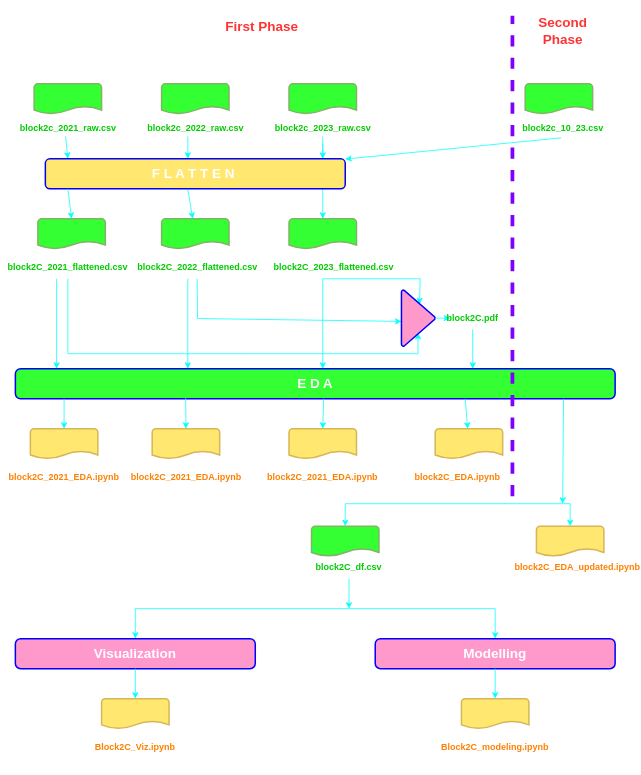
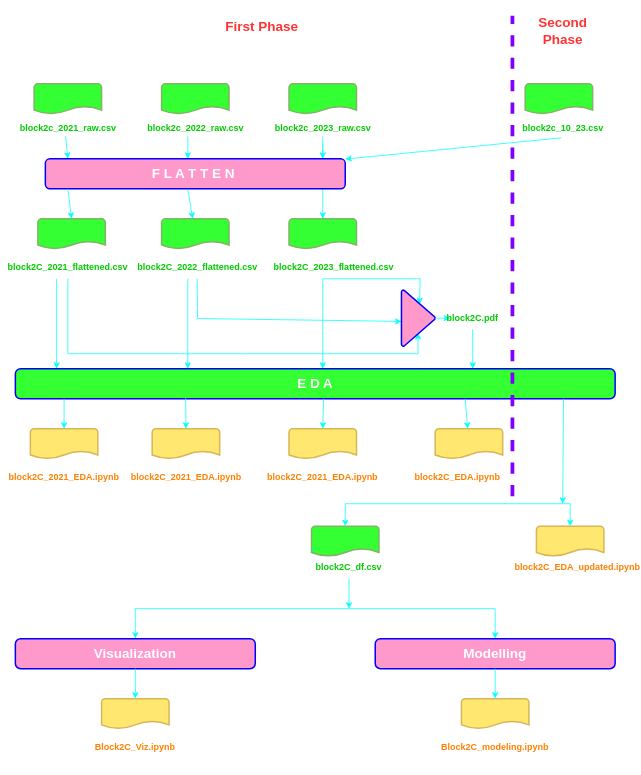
  <mxCell id="0" />
  <mxCell id="1" parent="0" />
  <mxCell id="2" value="block2c_2021_raw.csv&lt;br&gt;" style="text;html=1;align=center;verticalAlign=middle;resizable=0;points=[];autosize=1;strokeColor=none;fillColor=none;fontColor=#00CC00;fontStyle=1" vertex="1" parent="1"><mxGeometry y="161" width="140" height="20" as="geometry" x="20" /></mxCell>
  <mxCell id="3" value="block2c_2022_raw.csv" style="text;html=1;align=center;verticalAlign=middle;resizable=0;points=[];autosize=1;strokeColor=none;fillColor=none;fontColor=#00CC00;fontStyle=1" vertex="1" parent="1"><mxGeometry x="190" y="161" width="140" height="20" as="geometry" /></mxCell>
  <mxCell id="4" value="" style="edgeStyle=orthogonalEdgeStyle;rounded=0;orthogonalLoop=1;jettySize=auto;html=1;fontColor=#00FFFF;strokeColor=#00FFFF;" edge="1" parent="1" source="5" target="14"><mxGeometry relative="1" as="geometry" /></mxCell>
  <mxCell id="5" value="block2c_2023_raw.csv" style="text;html=1;align=center;verticalAlign=middle;resizable=0;points=[];autosize=1;strokeColor=none;fillColor=none;fontStyle=1;fontColor=#00CC00;" vertex="1" parent="1"><mxGeometry x="360" y="161" width="140" height="20" as="geometry" /></mxCell>
  <mxCell id="6" value="" style="endArrow=classic;html=1;rounded=0;fontColor=#00FFFF;strokeColor=#00FFFF;exitX=0.479;exitY=1;exitDx=0;exitDy=0;exitPerimeter=0;" edge="1" parent="1" source="2"><mxGeometry width="50" height="50" relative="1" as="geometry"><mxPoint x="90" y="191" as="sourcePoint" /><mxPoint x="90" y="211" as="targetPoint" /></mxGeometry></mxCell>
  <mxCell id="7" value="" style="endArrow=classic;html=1;rounded=0;fontColor=#00FFFF;strokeColor=#00FFFF;exitX=0.429;exitY=1;exitDx=0;exitDy=0;exitPerimeter=0;" edge="1" parent="1" source="3"><mxGeometry width="50" height="50" relative="1" as="geometry"><mxPoint x="249.5" y="191" as="sourcePoint" /><mxPoint x="250" y="211" as="targetPoint" /></mxGeometry></mxCell>
  <mxCell id="8" value="" style="endArrow=classic;html=1;rounded=0;fontColor=#00FFFF;strokeColor=#00FFFF;" edge="1" parent="1"><mxGeometry width="50" height="50" relative="1" as="geometry"><mxPoint x="430" y="191" as="sourcePoint" /><mxPoint x="430" y="211" as="targetPoint" /></mxGeometry></mxCell>
- <mxCell id="9" value="F L A T T E N&amp;nbsp;" style="whiteSpace=wrap;html=1;rounded=1;strokeWidth=2;strokeColor=#0000FF;fontStyle=1;fontSize=18;spacing=5;fontColor=#FFFFFF;labelBackgroundColor=none;fillColor=#ffe770;" vertex="1" parent="1"><mxGeometry x="60" y="211" width="400" height="40" as="geometry" /></mxCell>
+ <mxCell id="9" value="F L A T T E N&amp;nbsp;" style="whiteSpace=wrap;html=1;rounded=1;strokeWidth=2;strokeColor=#0000FF;fontStyle=1;fontSize=18;spacing=5;fontColor=#FFFFFF;labelBackgroundColor=none;fillColor=#FF99CC;" vertex="1" parent="1"><mxGeometry x="60" y="211" width="400" height="40" as="geometry" /></mxCell>
  <mxCell id="10" value="" style="endArrow=classic;html=1;rounded=0;exitX=0.075;exitY=1;exitDx=0;exitDy=0;exitPerimeter=0;fontColor=#00FFFF;strokeColor=#00FFFF;entryX=0.5;entryY=0;entryDx=0;entryDy=0;entryPerimeter=0;" edge="1" parent="1" source="9" target="12"><mxGeometry width="50" height="50" relative="1" as="geometry"><mxPoint x="160" y="281" as="sourcePoint" /><mxPoint x="90" y="281" as="targetPoint" /></mxGeometry></mxCell>
  <mxCell id="11" value="" style="endArrow=classic;html=1;rounded=0;exitX=0.475;exitY=1.025;exitDx=0;exitDy=0;exitPerimeter=0;fontColor=#00FFFF;strokeColor=#00FFFF;" edge="1" parent="1" source="9" target="13"><mxGeometry width="50" height="50" relative="1" as="geometry"><mxPoint x="100" y="261" as="sourcePoint" /><mxPoint x="250" y="281" as="targetPoint" /></mxGeometry></mxCell>
  <mxCell id="12" value="" style="strokeWidth=2;html=1;shape=mxgraph.flowchart.document2;whiteSpace=wrap;size=0.25;rounded=1;fillColor=#33FF33;strokeColor=#82b366;" vertex="1" parent="1"><mxGeometry x="50" y="291" width="90" height="40" as="geometry" /></mxCell>
  <mxCell id="13" value="" style="strokeWidth=2;html=1;shape=mxgraph.flowchart.document2;whiteSpace=wrap;size=0.25;rounded=1;fillColor=#33FF33;strokeColor=#82b366;" vertex="1" parent="1"><mxGeometry x="215" y="291" width="90" height="40" as="geometry" /></mxCell>
  <mxCell id="14" value="" style="strokeWidth=2;html=1;shape=mxgraph.flowchart.document2;whiteSpace=wrap;size=0.25;rounded=1;fillColor=#33FF33;strokeColor=#82b366;" vertex="1" parent="1"><mxGeometry x="385" y="291" width="90" height="40" as="geometry" /></mxCell>
  <mxCell id="15" value="block2C_2021_flattened.csv" style="text;html=1;strokeColor=none;fillColor=none;align=center;verticalAlign=middle;whiteSpace=wrap;rounded=0;fontStyle=1;fontColor=#00CC00;" vertex="1" parent="1"><mxGeometry x="60" y="341" width="60" height="30" as="geometry" /></mxCell>
  <mxCell id="16" value="block2C_2022_flattened.csv" style="text;html=1;strokeColor=none;fillColor=none;align=center;verticalAlign=middle;whiteSpace=wrap;rounded=0;fontStyle=1;fontColor=#00CC00;" vertex="1" parent="1"><mxGeometry x="232.5" y="341" width="60" height="30" as="geometry" /></mxCell>
  <mxCell id="17" value="block2C_2023_flattened.csv" style="text;html=1;strokeColor=none;fillColor=none;align=center;verticalAlign=middle;whiteSpace=wrap;rounded=0;fontStyle=1;fontColor=#00CC00;" vertex="1" parent="1"><mxGeometry x="415" y="341" width="60" height="30" as="geometry" /></mxCell>
  <mxCell id="18" value="" style="endArrow=classic;html=1;rounded=0;exitX=0.5;exitY=1;exitDx=0;exitDy=0;entryX=0.237;entryY=0.492;entryDx=0;entryDy=0;entryPerimeter=0;fontColor=#00FFFF;strokeColor=#00FFFF;" edge="1" parent="1" source="15" target="21"><mxGeometry width="50" height="50" relative="1" as="geometry"><mxPoint x="100" y="261" as="sourcePoint" /><mxPoint x="740" y="511" as="targetPoint" /><Array as="points"><mxPoint x="90" y="471" /><mxPoint x="330" y="471" /><mxPoint x="557" y="471" /></Array></mxGeometry></mxCell>
  <mxCell id="19" value="" style="endArrow=classic;html=1;rounded=0;exitX=0.5;exitY=1;exitDx=0;exitDy=0;entryX=0.442;entryY=0;entryDx=0;entryDy=0;entryPerimeter=0;fontColor=#00FFFF;strokeColor=#00FFFF;" edge="1" parent="1" source="16" target="21"><mxGeometry width="50" height="50" relative="1" as="geometry"><mxPoint x="250" y="361" as="sourcePoint" /><mxPoint x="263" y="401" as="targetPoint" /><Array as="points"><mxPoint x="263" y="424" /></Array></mxGeometry></mxCell>
  <mxCell id="20" value="" style="endArrow=classic;html=1;rounded=0;exitX=0.25;exitY=1;exitDx=0;exitDy=0;entryX=0.747;entryY=0.533;entryDx=0;entryDy=0;entryPerimeter=0;fontColor=#00FFFF;strokeColor=#00FFFF;" edge="1" parent="1" source="17" target="21"><mxGeometry width="50" height="50" relative="1" as="geometry"><mxPoint x="110" y="391" as="sourcePoint" /><mxPoint x="430" y="401" as="targetPoint" /><Array as="points"><mxPoint x="560" y="371" /></Array></mxGeometry></mxCell>
  <mxCell id="21" value="" style="strokeWidth=2;html=1;shape=mxgraph.flowchart.merge_or_storage;whiteSpace=wrap;rounded=1;rotation=-90;strokeColor=#0000FF;fillColor=#FF99CC;" vertex="1" parent="1"><mxGeometry x="520" y="401" width="75" height="45" as="geometry" /></mxCell>
  <mxCell id="22" value="" style="endArrow=classic;html=1;rounded=0;exitX=0.5;exitY=1;exitDx=0;exitDy=0;exitPerimeter=0;entryX=0;entryY=0.5;entryDx=0;entryDy=0;fontColor=#00FFFF;strokeColor=#00FFFF;" edge="1" parent="1" source="21" target="23"><mxGeometry width="50" height="50" relative="1" as="geometry"><mxPoint x="100" y="261" as="sourcePoint" /><mxPoint x="268" y="501" as="targetPoint" /></mxGeometry></mxCell>
  <mxCell id="23" value="block2C.pdf" style="text;html=1;strokeColor=none;fillColor=none;align=center;verticalAlign=middle;whiteSpace=wrap;rounded=0;fontStyle=1;fontColor=#00CC00;" vertex="1" parent="1"><mxGeometry x="600" y="408.5" width="60" height="30" as="geometry" /></mxCell>
  <mxCell id="24" value="" style="endArrow=classic;html=1;rounded=0;exitX=0.25;exitY=1;exitDx=0;exitDy=0;fontColor=#00FFFF;strokeColor=#00FFFF;" edge="1" parent="1" source="15"><mxGeometry width="50" height="50" relative="1" as="geometry"><mxPoint x="420" y="401" as="sourcePoint" /><mxPoint x="75" y="491" as="targetPoint" /></mxGeometry></mxCell>
  <mxCell id="25" value="" style="endArrow=classic;html=1;rounded=0;exitX=0.25;exitY=1;exitDx=0;exitDy=0;fontColor=#00FFFF;strokeColor=#00FFFF;" edge="1" parent="1"><mxGeometry width="50" height="50" relative="1" as="geometry"><mxPoint x="250" y="371" as="sourcePoint" /><mxPoint x="250" y="491" as="targetPoint" /></mxGeometry></mxCell>
  <mxCell id="26" value="" style="endArrow=classic;html=1;rounded=0;exitX=0.25;exitY=1;exitDx=0;exitDy=0;fontColor=#00FFFF;strokeColor=#00FFFF;" edge="1" parent="1"><mxGeometry width="50" height="50" relative="1" as="geometry"><mxPoint x="430" y="371" as="sourcePoint" /><mxPoint x="430" y="491" as="targetPoint" /></mxGeometry></mxCell>
  <mxCell id="27" value="E D A" style="rounded=1;whiteSpace=wrap;html=1;absoluteArcSize=1;arcSize=14;strokeWidth=2;strokeColor=#0000FF;fontColor=#FFFFFF;fillColor=#33ff33;fontStyle=1;fontSize=18;" vertex="1" parent="1"><mxGeometry y="491" width="800" height="40" as="geometry" x="20" /></mxCell>
  <mxCell id="28" value="" style="endArrow=classic;html=1;rounded=0;exitX=0.5;exitY=1;exitDx=0;exitDy=0;fontColor=#00FFFF;strokeColor=#00FFFF;" edge="1" parent="1" source="23"><mxGeometry width="50" height="50" relative="1" as="geometry"><mxPoint x="740" y="451" as="sourcePoint" /><mxPoint x="630" y="491" as="targetPoint" /></mxGeometry></mxCell>
  <mxCell id="29" value="" style="endArrow=classic;html=1;rounded=0;entryX=0.5;entryY=0;entryDx=0;entryDy=0;entryPerimeter=0;fontColor=#00FFFF;strokeColor=#00FFFF;" edge="1" parent="1" target="33"><mxGeometry width="50" height="50" relative="1" as="geometry"><mxPoint x="85" y="531" as="sourcePoint" /><mxPoint x="80" y="571" as="targetPoint" /></mxGeometry></mxCell>
  <mxCell id="30" value="" style="endArrow=classic;html=1;rounded=0;exitX=0.284;exitY=0.975;exitDx=0;exitDy=0;exitPerimeter=0;entryX=0.5;entryY=0;entryDx=0;entryDy=0;entryPerimeter=0;fontColor=#00FFFF;strokeColor=#00FFFF;" edge="1" parent="1" source="27" target="36"><mxGeometry width="50" height="50" relative="1" as="geometry"><mxPoint x="250" y="571" as="sourcePoint" /><mxPoint x="250" y="571" as="targetPoint" /></mxGeometry></mxCell>
  <mxCell id="31" value="" style="endArrow=classic;html=1;rounded=0;exitX=0.514;exitY=1;exitDx=0;exitDy=0;exitPerimeter=0;fontColor=#00FFFF;strokeColor=#00FFFF;" edge="1" parent="1" source="27"><mxGeometry width="50" height="50" relative="1" as="geometry"><mxPoint x="429.5" y="571" as="sourcePoint" /><mxPoint x="430" y="571" as="targetPoint" /></mxGeometry></mxCell>
  <mxCell id="32" value="" style="endArrow=classic;html=1;rounded=0;exitX=0.75;exitY=1;exitDx=0;exitDy=0;fontColor=#00FFFF;strokeColor=#00FFFF;" edge="1" parent="1" source="27" target="34"><mxGeometry width="50" height="50" relative="1" as="geometry"><mxPoint x="650" y="531" as="sourcePoint" /><mxPoint x="650" y="571" as="targetPoint" /></mxGeometry></mxCell>
  <mxCell id="33" value="" style="strokeWidth=2;html=1;shape=mxgraph.flowchart.document2;whiteSpace=wrap;size=0.25;rounded=1;fillColor=#FFE770;strokeColor=#d6b656;" vertex="1" parent="1"><mxGeometry x="40" y="571" width="90" height="40" as="geometry" /></mxCell>
  <mxCell id="34" value="" style="strokeWidth=2;html=1;shape=mxgraph.flowchart.document2;whiteSpace=wrap;size=0.25;rounded=1;fillColor=#FFE770;strokeColor=#d6b656;" vertex="1" parent="1"><mxGeometry x="580" y="571" width="90" height="40" as="geometry" /></mxCell>
  <mxCell id="35" value="" style="strokeWidth=2;html=1;shape=mxgraph.flowchart.document2;whiteSpace=wrap;size=0.25;rounded=1;fillColor=#FFE770;strokeColor=#d6b656;" vertex="1" parent="1"><mxGeometry x="385" y="571" width="90" height="40" as="geometry" /></mxCell>
  <mxCell id="36" value="" style="strokeWidth=2;html=1;shape=mxgraph.flowchart.document2;whiteSpace=wrap;size=0.25;rounded=1;fillColor=#FFE770;strokeColor=#d6b656;" vertex="1" parent="1"><mxGeometry x="202.5" y="571" width="90" height="40" as="geometry" /></mxCell>
  <mxCell id="37" value="block2C_2021_EDA.ipynb" style="text;html=1;strokeColor=none;fillColor=none;align=center;verticalAlign=middle;whiteSpace=wrap;rounded=0;fontStyle=1;fontColor=#FF8000;" vertex="1" parent="1"><mxGeometry x="55" y="621" width="60" height="30" as="geometry" /></mxCell>
  <mxCell id="38" value="block2C_2021_EDA.ipynb" style="text;html=1;strokeColor=none;fillColor=none;align=center;verticalAlign=middle;whiteSpace=wrap;rounded=0;fontStyle=1;fontColor=#FF8000;" vertex="1" parent="1"><mxGeometry x="400" y="621" width="60" height="30" as="geometry" /></mxCell>
  <mxCell id="39" value="block2C_2021_EDA.ipynb" style="text;html=1;strokeColor=none;fillColor=none;align=center;verticalAlign=middle;whiteSpace=wrap;rounded=0;fontStyle=1;fontColor=#FF8000;" vertex="1" parent="1"><mxGeometry x="217.5" y="621" width="60" height="30" as="geometry" /></mxCell>
  <mxCell id="40" value="block2C_EDA.ipynb" style="text;html=1;strokeColor=none;fillColor=none;align=center;verticalAlign=middle;whiteSpace=wrap;rounded=0;fontStyle=1;fontColor=#FF8000;" vertex="1" parent="1"><mxGeometry x="580" y="621" width="60" height="30" as="geometry" /></mxCell>
  <mxCell id="41" value="" style="endArrow=none;dashed=1;html=1;rounded=0;fontColor=#00FFFF;strokeColor=#7F00FF;strokeWidth=5;" edge="1" parent="1"><mxGeometry width="50" height="50" relative="1" as="geometry"><mxPoint x="683" y="661" as="sourcePoint" /><mxPoint x="683" y="20" as="targetPoint" /></mxGeometry></mxCell>
  <mxCell id="42" value="block2c_10_23.csv" style="text;html=1;align=center;verticalAlign=middle;resizable=0;points=[];autosize=1;strokeColor=none;fillColor=none;fontColor=#00CC00;fontStyle=1" vertex="1" parent="1"><mxGeometry x="690" y="161" width="120" height="20" as="geometry" /></mxCell>
  <mxCell id="43" value="" style="endArrow=classic;html=1;rounded=0;exitX=0.483;exitY=1.1;exitDx=0;exitDy=0;exitPerimeter=0;fontColor=#00FFFF;strokeColor=#00FFFF;" edge="1" parent="1" source="42" target="9"><mxGeometry width="50" height="50" relative="1" as="geometry"><mxPoint x="750" y="371" as="sourcePoint" /><mxPoint x="800" y="321" as="targetPoint" /></mxGeometry></mxCell>
  <mxCell id="44" value="" style="strokeWidth=2;html=1;shape=mxgraph.flowchart.document2;whiteSpace=wrap;size=0.25;rounded=1;fillColor=#FFE770;strokeColor=#d6b656;" vertex="1" parent="1"><mxGeometry x="715" y="701" width="90" height="40" as="geometry" /></mxCell>
  <mxCell id="45" value="" style="endArrow=classic;html=1;rounded=0;entryX=0.5;entryY=0;entryDx=0;entryDy=0;entryPerimeter=0;fontColor=#00FFFF;strokeColor=#00FFFF;" edge="1" parent="1" target="44"><mxGeometry width="50" height="50" relative="1" as="geometry"><mxPoint x="760" y="671" as="sourcePoint" /><mxPoint x="480" y="441" as="targetPoint" /></mxGeometry></mxCell>
  <mxCell id="46" value="block2C_EDA_updated.ipynb" style="text;html=1;strokeColor=none;fillColor=none;align=center;verticalAlign=middle;whiteSpace=wrap;rounded=0;fontStyle=1;fontColor=#FF8000;" vertex="1" parent="1"><mxGeometry x="740" y="741" width="60" height="30" as="geometry" /></mxCell>
  <mxCell id="47" value="" style="endArrow=none;html=1;rounded=0;fontColor=#00FFFF;strokeColor=#00FFFF;" edge="1" parent="1"><mxGeometry width="50" height="50" relative="1" as="geometry"><mxPoint x="460" y="671" as="sourcePoint" /><mxPoint x="760" y="671" as="targetPoint" /></mxGeometry></mxCell>
  <mxCell id="48" value="" style="endArrow=classic;html=1;rounded=0;exitX=0.914;exitY=1;exitDx=0;exitDy=0;exitPerimeter=0;fontColor=#00FFFF;strokeColor=#00FFFF;" edge="1" parent="1" source="27"><mxGeometry width="50" height="50" relative="1" as="geometry"><mxPoint x="430" y="601" as="sourcePoint" /><mxPoint x="750" y="671" as="targetPoint" /></mxGeometry></mxCell>
  <mxCell id="49" value="" style="endArrow=classic;html=1;rounded=0;entryX=0.5;entryY=0;entryDx=0;entryDy=0;entryPerimeter=0;fontColor=#00FFFF;strokeColor=#00FFFF;" edge="1" parent="1" target="56"><mxGeometry width="50" height="50" relative="1" as="geometry"><mxPoint x="460" y="671" as="sourcePoint" /><mxPoint x="460" y="701" as="targetPoint" /></mxGeometry></mxCell>
  <mxCell id="50" value="" style="strokeWidth=2;html=1;shape=mxgraph.flowchart.document2;whiteSpace=wrap;size=0.25;rounded=1;fillColor=#33FF33;strokeColor=#82b366;" vertex="1" parent="1"><mxGeometry x="45" y="111" width="90" height="40" as="geometry" /></mxCell>
  <mxCell id="51" value="" style="strokeWidth=2;html=1;shape=mxgraph.flowchart.document2;whiteSpace=wrap;size=0.25;rounded=1;fillColor=#33FF33;strokeColor=#82b366;" vertex="1" parent="1"><mxGeometry x="215" y="111" width="90" height="40" as="geometry" /></mxCell>
  <mxCell id="52" value="" style="strokeWidth=2;html=1;shape=mxgraph.flowchart.document2;whiteSpace=wrap;size=0.25;rounded=1;fillColor=#33FF33;strokeColor=#82b366;" vertex="1" parent="1"><mxGeometry x="385" y="111" width="90" height="40" as="geometry" /></mxCell>
  <mxCell id="53" value="" style="strokeWidth=2;html=1;shape=mxgraph.flowchart.document2;whiteSpace=wrap;size=0.25;rounded=1;fillColor=#33FF33;strokeColor=#82b366;" vertex="1" parent="1"><mxGeometry x="700" y="111" width="90" height="40" as="geometry" /></mxCell>
  <mxCell id="54" value="block2C_df.csv" style="text;html=1;strokeColor=none;fillColor=none;align=center;verticalAlign=middle;whiteSpace=wrap;rounded=0;fontStyle=1;fontColor=#00CC00;" vertex="1" parent="1"><mxGeometry x="435" y="741" width="60" height="30" as="geometry" /></mxCell>
  <mxCell id="55" value="" style="endArrow=classic;html=1;rounded=0;exitX=0.5;exitY=1;exitDx=0;exitDy=0;fontColor=#00FFFF;strokeColor=#00FFFF;" edge="1" parent="1" source="54"><mxGeometry width="50" height="50" relative="1" as="geometry"><mxPoint x="420" y="731" as="sourcePoint" /><mxPoint x="465" y="811" as="targetPoint" /></mxGeometry></mxCell>
  <mxCell id="56" value="" style="strokeWidth=2;html=1;shape=mxgraph.flowchart.document2;whiteSpace=wrap;size=0.25;rounded=1;fillColor=#33FF33;strokeColor=#82b366;" vertex="1" parent="1"><mxGeometry x="415" y="701" width="90" height="40" as="geometry" /></mxCell>
  <mxCell id="57" value="" style="endArrow=none;html=1;rounded=0;fontColor=#00FFFF;strokeColor=#00FFFF;" edge="1" parent="1" target="56"><mxGeometry width="50" height="50" relative="1" as="geometry"><mxPoint x="420" y="731" as="sourcePoint" /><mxPoint x="470" y="681" as="targetPoint" /></mxGeometry></mxCell>
  <mxCell id="58" value="" style="endArrow=none;html=1;rounded=0;fontColor=#00FFFF;strokeColor=#00FFFF;" edge="1" parent="1"><mxGeometry width="50" height="50" relative="1" as="geometry"><mxPoint x="180" y="811" as="sourcePoint" /><mxPoint x="660" y="811" as="targetPoint" /></mxGeometry></mxCell>
  <mxCell id="59" value="" style="endArrow=classic;html=1;rounded=0;fontColor=#00FFFF;strokeColor=#00FFFF;" edge="1" parent="1"><mxGeometry width="50" height="50" relative="1" as="geometry"><mxPoint x="180" y="811" as="sourcePoint" /><mxPoint x="180" y="851" as="targetPoint" /></mxGeometry></mxCell>
  <mxCell id="60" value="" style="endArrow=classic;html=1;rounded=0;fontColor=#00FFFF;strokeColor=#00FFFF;" edge="1" parent="1"><mxGeometry width="50" height="50" relative="1" as="geometry"><mxPoint x="660" y="811" as="sourcePoint" /><mxPoint x="660" y="851" as="targetPoint" /></mxGeometry></mxCell>
  <mxCell id="61" value="Visualization" style="rounded=1;whiteSpace=wrap;html=1;absoluteArcSize=1;arcSize=14;strokeWidth=2;strokeColor=#0000FF;fontColor=#FFFFFF;fontStyle=1;fontSize=18;fillColor=#FF99CC;" vertex="1" parent="1"><mxGeometry y="851" width="320" height="40" as="geometry" x="20" /></mxCell>
  <mxCell id="62" value="Modelling" style="rounded=1;whiteSpace=wrap;html=1;absoluteArcSize=1;arcSize=14;strokeWidth=2;strokeColor=#0000FF;fontColor=#FFFFFF;fontStyle=1;fontSize=18;fillColor=#FF99CC;" vertex="1" parent="1"><mxGeometry x="500" y="851" width="320" height="40" as="geometry" /></mxCell>
  <mxCell id="63" value="" style="endArrow=classic;html=1;rounded=0;exitX=0.5;exitY=1;exitDx=0;exitDy=0;fontColor=#00FFFF;strokeColor=#00FFFF;" edge="1" parent="1" source="61"><mxGeometry width="50" height="50" relative="1" as="geometry"><mxPoint x="420" y="831" as="sourcePoint" /><mxPoint x="180" y="931" as="targetPoint" /></mxGeometry></mxCell>
  <mxCell id="64" value="" style="endArrow=classic;html=1;rounded=0;exitX=0.5;exitY=1;exitDx=0;exitDy=0;fontColor=#00FFFF;strokeColor=#00FFFF;" edge="1" parent="1" source="62"><mxGeometry width="50" height="50" relative="1" as="geometry"><mxPoint x="420" y="831" as="sourcePoint" /><mxPoint x="660" y="931" as="targetPoint" /></mxGeometry></mxCell>
  <mxCell id="65" value="" style="strokeWidth=2;html=1;shape=mxgraph.flowchart.document2;whiteSpace=wrap;size=0.25;rounded=1;fillColor=#FFE770;strokeColor=#d6b656;" vertex="1" parent="1"><mxGeometry x="135" y="931" width="90" height="40" as="geometry" /></mxCell>
  <mxCell id="66" value="" style="strokeWidth=2;html=1;shape=mxgraph.flowchart.document2;whiteSpace=wrap;size=0.25;rounded=1;fillColor=#FFE770;strokeColor=#d6b656;" vertex="1" parent="1"><mxGeometry x="615" y="931" width="90" height="40" as="geometry" /></mxCell>
  <mxCell id="67" value="Block2C_Viz.ipynb" style="text;html=1;strokeColor=none;fillColor=none;align=center;verticalAlign=middle;whiteSpace=wrap;rounded=0;fontStyle=1;fontColor=#FF8000;" vertex="1" parent="1"><mxGeometry x="150" y="981" width="60" height="30" as="geometry" /></mxCell>
  <mxCell id="68" value="Block2C_modeling.ipynb" style="text;html=1;strokeColor=none;fillColor=none;align=center;verticalAlign=middle;whiteSpace=wrap;rounded=0;fontStyle=1;fontColor=#FF8000;" vertex="1" parent="1"><mxGeometry x="630" y="981" width="60" height="30" as="geometry" /></mxCell>
  <mxCell id="69" value="&lt;h2&gt;First Phase&lt;/h2&gt;" style="text;html=1;strokeColor=none;fillColor=none;align=center;verticalAlign=middle;whiteSpace=wrap;rounded=0;fontColor=#FF3333;" vertex="1" parent="1"><mxGeometry x="274" y="20" width="150" height="30" as="geometry" /></mxCell>
  <mxCell id="70" value="&lt;h2&gt;Second Phase&lt;/h2&gt;" style="text;html=1;strokeColor=none;fillColor=none;align=center;verticalAlign=middle;whiteSpace=wrap;rounded=0;fontColor=#FF3333;" vertex="1" parent="1"><mxGeometry x="709.5" y="26" width="81" height="30" as="geometry" /></mxCell>
